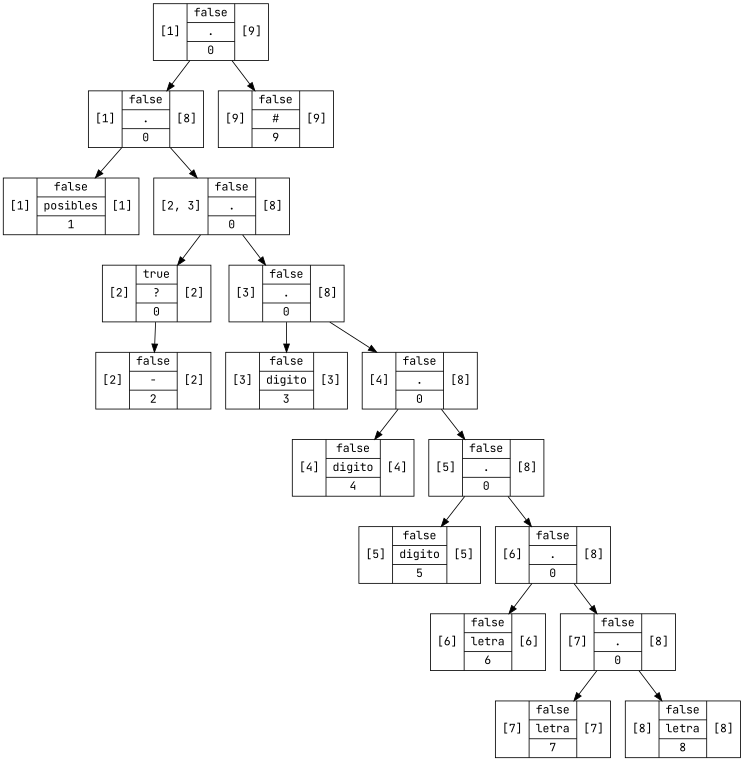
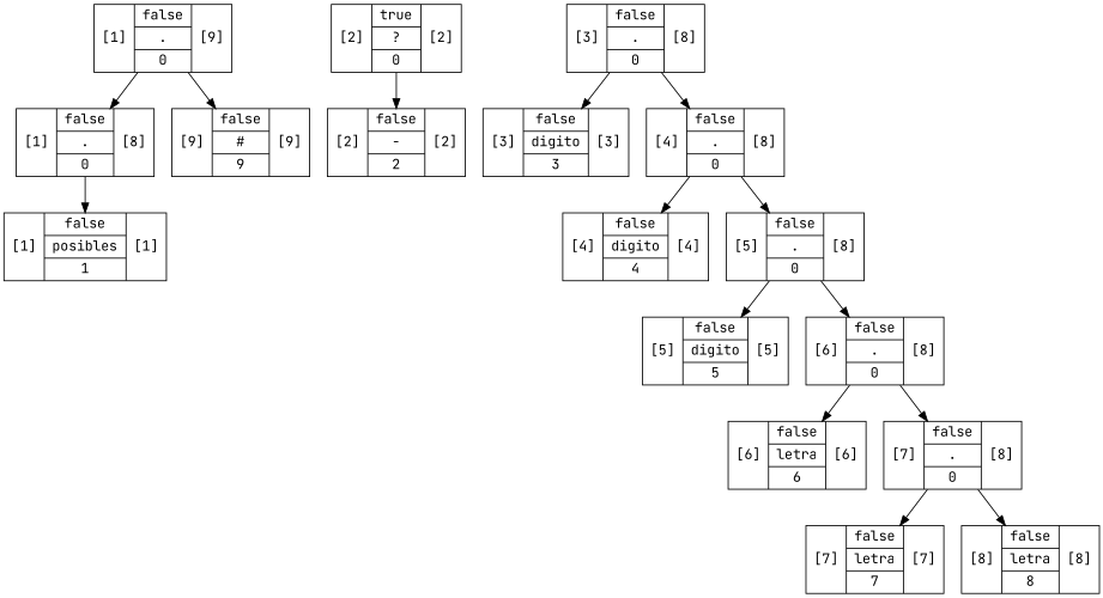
  digraph {
    fontname="JetBrains Mono"
    node [shape=record fontname="JetBrains Mono"]
    edge [fontname="JetBrains Mono"]
    n1 [label="[1]|{false|{posibles}|1}|[1]"]
    n2 [label="[2]|{false|{-}|2}|[2]"]
    n3 [label="[2]|{true|{?}|0}|[2]"]
    n4 [label="[3]|{false|{digito}|3}|[3]"]
    n5 [label="[4]|{false|{digito}|4}|[4]"]
    n6 [label="[5]|{false|{digito}|5}|[5]"]
    n7 [label="[6]|{false|{letra}|6}|[6]"]
    n8 [label="[7]|{false|{letra}|7}|[7]"]
    n9 [label="[8]|{false|{letra}|8}|[8]"]
    n10 [label="[7]|{false|{.}|0}|[8]"]
    n11 [label="[6]|{false|{.}|0}|[8]"]
    n12 [label="[5]|{false|{.}|0}|[8]"]
    n13 [label="[4]|{false|{.}|0}|[8]"]
    n14 [label="[3]|{false|{.}|0}|[8]"]
-   n15 [label="[2, 3]|{false|{.}|0}|[8]"]
    n16 [label="[1]|{false|{.}|0}|[8]"]
    n17 [label="[9]|{false|{#}|9}|[9]"]
    n18 [label="[1]|{false|{.}|0}|[9]"]
    n3 -> n2
    n10 -> n8
    n10 -> n9
    n11 -> n7
    n11 -> n10
    n12 -> n6
    n12 -> n11
    n13 -> n5
    n13 -> n12
    n14 -> n4
    n14 -> n13
-   n15 -> n3
-   n15 -> n14
    n16 -> n1
-   n16 -> n15
    n18 -> n16
    n18 -> n17
  }
